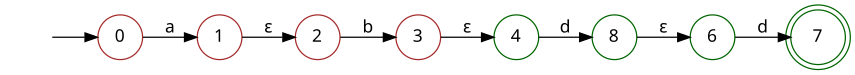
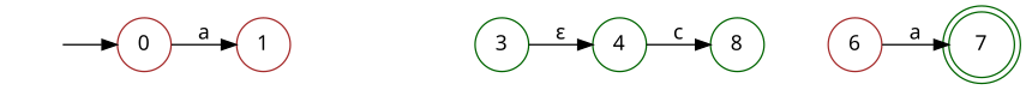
  digraph {
    fontname="Microsoft YaHei"
    rankdir=LR
    node [fontname="Microsoft YaHei" shape=circle color=brown]
    edge [fontname="Microsoft YaHei"]
    -1 [style=invis color=""]
    0
    1
    7 [color=darkgreen shape=doublecircle]
-   2
-   6 [color=darkgreen]
+   6
    n7 [color=darkgreen label=8]
    4 [color=darkgreen]
-   3
+   3 [color=darkgreen]
    -1 -> 0
    0 -> 1 [label=a]
-   1 -> 2 [label=<&epsilon;>]
-   2 -> 3 [label=b]
-   6 -> 7 [label=d]
-   n7 -> 6 [label=<&epsilon;>]
-   4 -> n7 [label=d]
+   6 -> 7 [label=a]
+   4 -> n7 [label=c]
    3 -> 4 [label=<&epsilon;>]
  }
